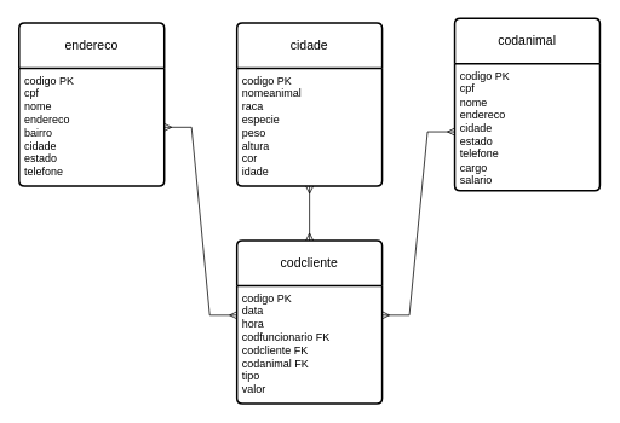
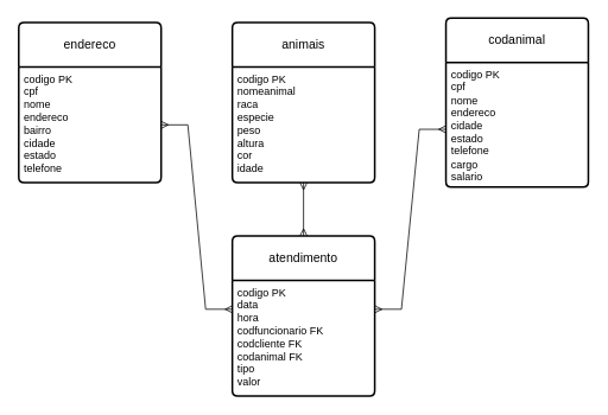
  <mxCell id="0" />
  <mxCell id="1" parent="0" />
  <mxCell id="2" value="endereco" style="swimlane;childLayout=stackLayout;horizontal=1;startSize=50;horizontalStack=0;rounded=1;fontSize=14;fontStyle=0;strokeWidth=2;resizeParent=0;resizeLast=1;shadow=0;dashed=0;align=center;arcSize=4;whiteSpace=wrap;html=1;" vertex="1" parent="1"><mxGeometry x="20" y="25" width="160" height="180" as="geometry" /></mxCell>
  <mxCell id="3" value="codigo PK&lt;div&gt;cpf&lt;/div&gt;&lt;div&gt;nome&lt;/div&gt;&lt;div&gt;endereco&lt;/div&gt;&lt;div&gt;bairro&lt;/div&gt;&lt;div&gt;cidade&amp;nbsp;&lt;/div&gt;&lt;div&gt;estado&amp;nbsp;&lt;/div&gt;&lt;div&gt;telefone&lt;/div&gt;&lt;div&gt;&lt;br&gt;&lt;/div&gt;" style="align=left;strokeColor=none;fillColor=none;spacingLeft=4;fontSize=12;verticalAlign=top;resizable=0;rotatable=0;part=1;html=1;" vertex="1" parent="2"><mxGeometry y="50" width="160" height="130" as="geometry" /></mxCell>
- <mxCell id="4" value="cidade" style="swimlane;childLayout=stackLayout;horizontal=1;startSize=50;horizontalStack=0;rounded=1;fontSize=14;fontStyle=0;strokeWidth=2;resizeParent=0;resizeLast=1;shadow=0;dashed=0;align=center;arcSize=4;whiteSpace=wrap;html=1;" vertex="1" parent="1"><mxGeometry x="260" y="25" width="160" height="180" as="geometry" /></mxCell>
+ <mxCell id="4" value="animais" style="swimlane;childLayout=stackLayout;horizontal=1;startSize=50;horizontalStack=0;rounded=1;fontSize=14;fontStyle=0;strokeWidth=2;resizeParent=0;resizeLast=1;shadow=0;dashed=0;align=center;arcSize=4;whiteSpace=wrap;html=1;" vertex="1" parent="1"><mxGeometry x="260" y="25" width="160" height="180" as="geometry" /></mxCell>
  <mxCell id="5" value="codigo PK&lt;div&gt;nomeanimal&lt;/div&gt;&lt;div&gt;raca&lt;/div&gt;&lt;div&gt;especie&lt;/div&gt;&lt;div&gt;peso&lt;/div&gt;&lt;div&gt;altura&lt;/div&gt;&lt;div&gt;cor&lt;/div&gt;&lt;div&gt;idade&lt;/div&gt;&lt;div&gt;&lt;br&gt;&lt;/div&gt;" style="align=left;strokeColor=none;fillColor=none;spacingLeft=4;fontSize=12;verticalAlign=top;resizable=0;rotatable=0;part=1;html=1;" vertex="1" parent="4"><mxGeometry y="50" width="160" height="130" as="geometry" /></mxCell>
  <mxCell id="6" value="codanimal" style="swimlane;childLayout=stackLayout;horizontal=1;startSize=50;horizontalStack=0;rounded=1;fontSize=14;fontStyle=0;strokeWidth=2;resizeParent=0;resizeLast=1;shadow=0;dashed=0;align=center;arcSize=4;whiteSpace=wrap;html=1;" vertex="1" parent="1"><mxGeometry x="500" y="20" width="160" height="190" as="geometry" /></mxCell>
  <mxCell id="7" value="codigo PK&amp;nbsp;&lt;div&gt;cpf&lt;/div&gt;&lt;div&gt;nome&lt;/div&gt;&lt;div&gt;endereco&lt;/div&gt;&lt;div&gt;cidade&lt;/div&gt;&lt;div&gt;estado&lt;/div&gt;&lt;div&gt;telefone&lt;/div&gt;&lt;div&gt;cargo&lt;/div&gt;&lt;div&gt;salario&lt;/div&gt;" style="align=left;strokeColor=none;fillColor=none;spacingLeft=4;fontSize=12;verticalAlign=top;resizable=0;rotatable=0;part=1;html=1;" vertex="1" parent="6"><mxGeometry y="50" width="160" height="140" as="geometry" /></mxCell>
- <mxCell id="8" value="codcliente" style="swimlane;childLayout=stackLayout;horizontal=1;startSize=50;horizontalStack=0;rounded=1;fontSize=14;fontStyle=0;strokeWidth=2;resizeParent=0;resizeLast=1;shadow=0;dashed=0;align=center;arcSize=4;whiteSpace=wrap;html=1;" vertex="1" parent="1"><mxGeometry x="260" y="265" width="160" height="180" as="geometry" /></mxCell>
+ <mxCell id="8" value="atendimento" style="swimlane;childLayout=stackLayout;horizontal=1;startSize=50;horizontalStack=0;rounded=1;fontSize=14;fontStyle=0;strokeWidth=2;resizeParent=0;resizeLast=1;shadow=0;dashed=0;align=center;arcSize=4;whiteSpace=wrap;html=1;" vertex="1" parent="1"><mxGeometry x="260" y="265" width="160" height="180" as="geometry" /></mxCell>
  <mxCell id="9" value="codigo PK&lt;div&gt;data&lt;/div&gt;&lt;div&gt;hora&lt;/div&gt;&lt;div&gt;&lt;div&gt;codfuncionario FK&lt;/div&gt;&lt;div&gt;codcliente FK&lt;/div&gt;&lt;div&gt;codanimal FK&lt;/div&gt;&lt;/div&gt;&lt;div&gt;tipo&lt;/div&gt;&lt;div&gt;valor&lt;/div&gt;&lt;div&gt;&lt;br&gt;&lt;/div&gt;" style="align=left;strokeColor=none;fillColor=none;spacingLeft=4;fontSize=12;verticalAlign=top;resizable=0;rotatable=0;part=1;html=1;" vertex="1" parent="8"><mxGeometry y="50" width="160" height="130" as="geometry" /></mxCell>
  <mxCell id="10" value="" style="fontSize=12;html=1;endArrow=ERmany;startArrow=ERmany;rounded=0;entryX=0.5;entryY=1;entryDx=0;entryDy=0;exitX=0.5;exitY=0;exitDx=0;exitDy=0;" edge="1" parent="1" source="8" target="5"><mxGeometry width="100" height="100" relative="1" as="geometry"><mxPoint x="330" y="285" as="sourcePoint" /><mxPoint x="310" y="225" as="targetPoint" /></mxGeometry></mxCell>
  <mxCell id="11" value="" style="edgeStyle=entityRelationEdgeStyle;fontSize=12;html=1;endArrow=ERmany;startArrow=ERmany;rounded=0;entryX=0;entryY=0.25;entryDx=0;entryDy=0;exitX=1;exitY=0.5;exitDx=0;exitDy=0;" edge="1" parent="1" source="3" target="9"><mxGeometry width="100" height="100" relative="1" as="geometry"><mxPoint x="140" y="355" as="sourcePoint" /><mxPoint x="240" y="255" as="targetPoint" /><Array as="points"><mxPoint x="250" y="365" /></Array></mxGeometry></mxCell>
  <mxCell id="12" value="" style="edgeStyle=entityRelationEdgeStyle;fontSize=12;html=1;endArrow=ERmany;startArrow=ERmany;rounded=0;exitX=1;exitY=0.25;exitDx=0;exitDy=0;" edge="1" parent="1" source="9"><mxGeometry width="100" height="100" relative="1" as="geometry"><mxPoint x="330" y="285" as="sourcePoint" /><mxPoint x="500" y="145" as="targetPoint" /></mxGeometry></mxCell>
